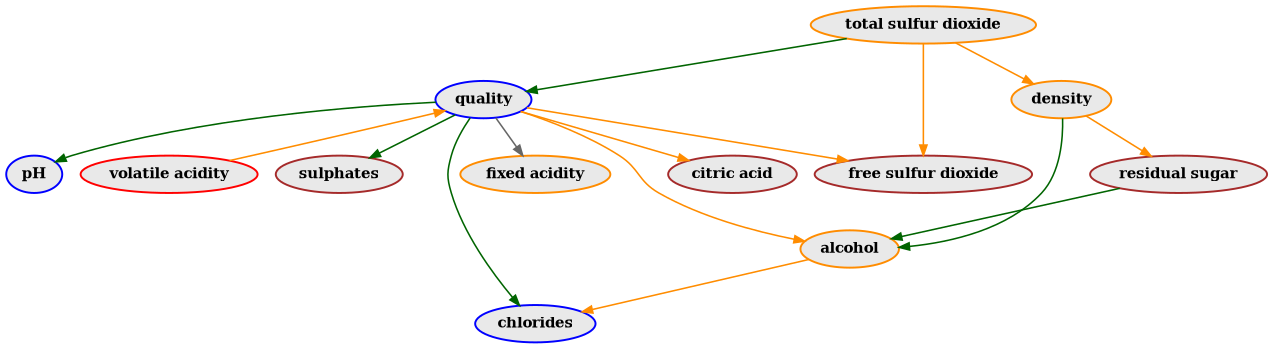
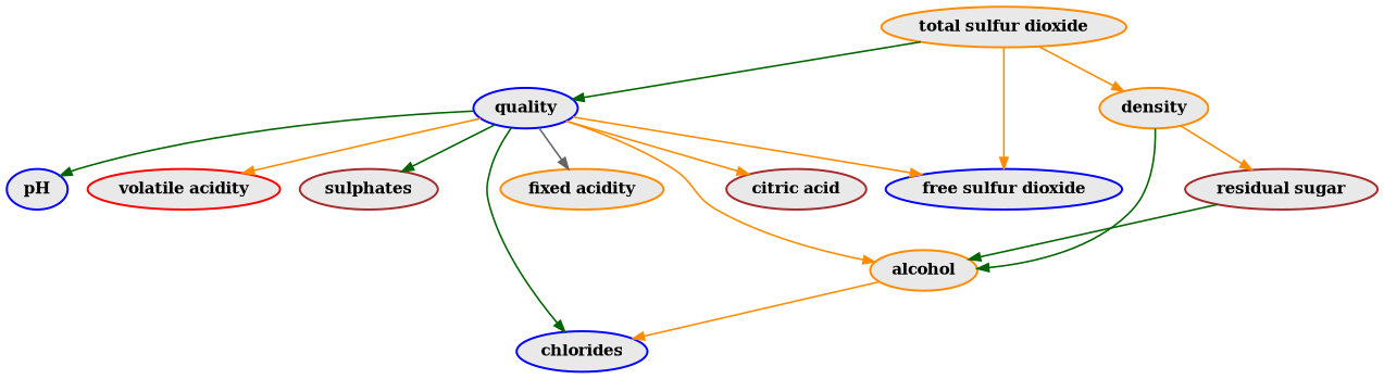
  digraph {
    node [color=brown fillcolor="#E9E9E9" fontname="times-bold" fontsize=14 penwidth=1.875 style=filled]
    edge [color=darkorange penwidth=1.5 style=bold]
    quality [color=blue]
    pH [color=blue]
    "volatile acidity" [color=red]
    sulphates
    chlorides [color=blue]
    "fixed acidity" [color=darkorange]
-   "free sulfur dioxide"
+   "free sulfur dioxide" [color=blue]
    alcohol [color=darkorange]
    "citric acid"
    "total sulfur dioxide" [color=darkorange]
    density [color=darkorange]
    "residual sugar"
    quality -> pH [color=darkgreen]
-   "volatile acidity" -> quality
+   quality -> "volatile acidity"
    quality -> sulphates [color=darkgreen]
    quality -> chlorides [color=darkgreen]
    quality -> "fixed acidity" [color=gray40 style=solid]
    quality -> "free sulfur dioxide"
    quality -> alcohol [style=solid]
    quality -> "citric acid" [style=solid]
    alcohol -> chlorides [style=solid]
    "total sulfur dioxide" -> quality [color=darkgreen]
    "total sulfur dioxide" -> "free sulfur dioxide"
    "total sulfur dioxide" -> density
    density -> alcohol [color=darkgreen]
    density -> "residual sugar"
    "residual sugar" -> alcohol [color=darkgreen style=solid]
  }
